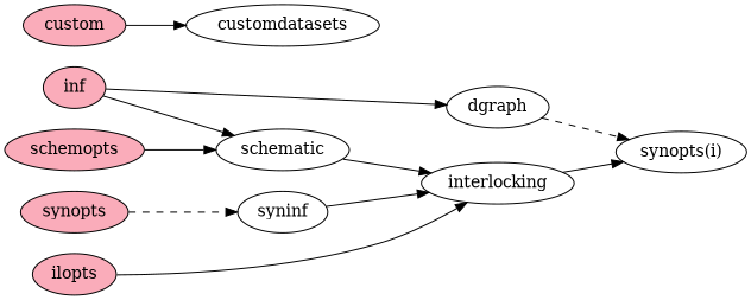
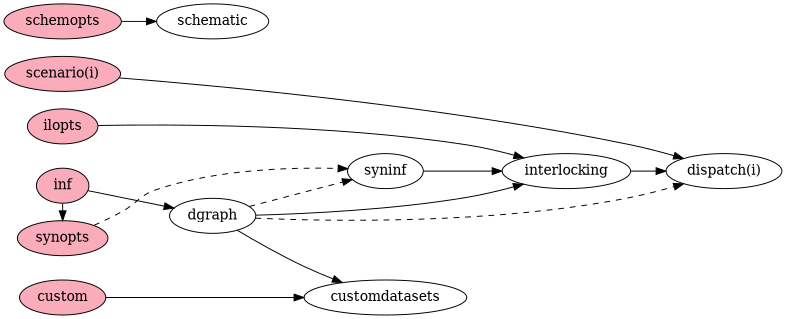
  digraph {
    rankdir=LR
    inf [fillcolor="#faacba" style=filled]
    ilopts [fillcolor="#faacba" style=filled]
+   "scenario(i)" [fillcolor="#faacba" style=filled]
    synopts [fillcolor="#faacba" style=filled]
    custom [fillcolor="#faacba" style=filled]
    schematic
    dgraph
    interlocking
-   "dispatch(i)" [label="synopts(i)"]
+   "dispatch(i)"
    syninf
    customdatasets
    schemopts [fillcolor="#faacba" style=filled]
    subgraph sub_1 {
      rank=same
      inf
      ilopts
+     "scenario(i)"
      synopts
      custom
    }
-   inf -> schematic
+   inf -> synopts
    inf -> dgraph
    ilopts -> interlocking
+   "scenario(i)" -> "dispatch(i)"
    synopts -> syninf [style=dashed]
    custom -> customdatasets
-   schematic -> interlocking
+   dgraph -> interlocking
    dgraph -> "dispatch(i)" [style=dashed]
+   dgraph -> syninf [style=dashed]
+   dgraph -> customdatasets
    interlocking -> "dispatch(i)"
    syninf -> interlocking
    schemopts -> schematic
  }
